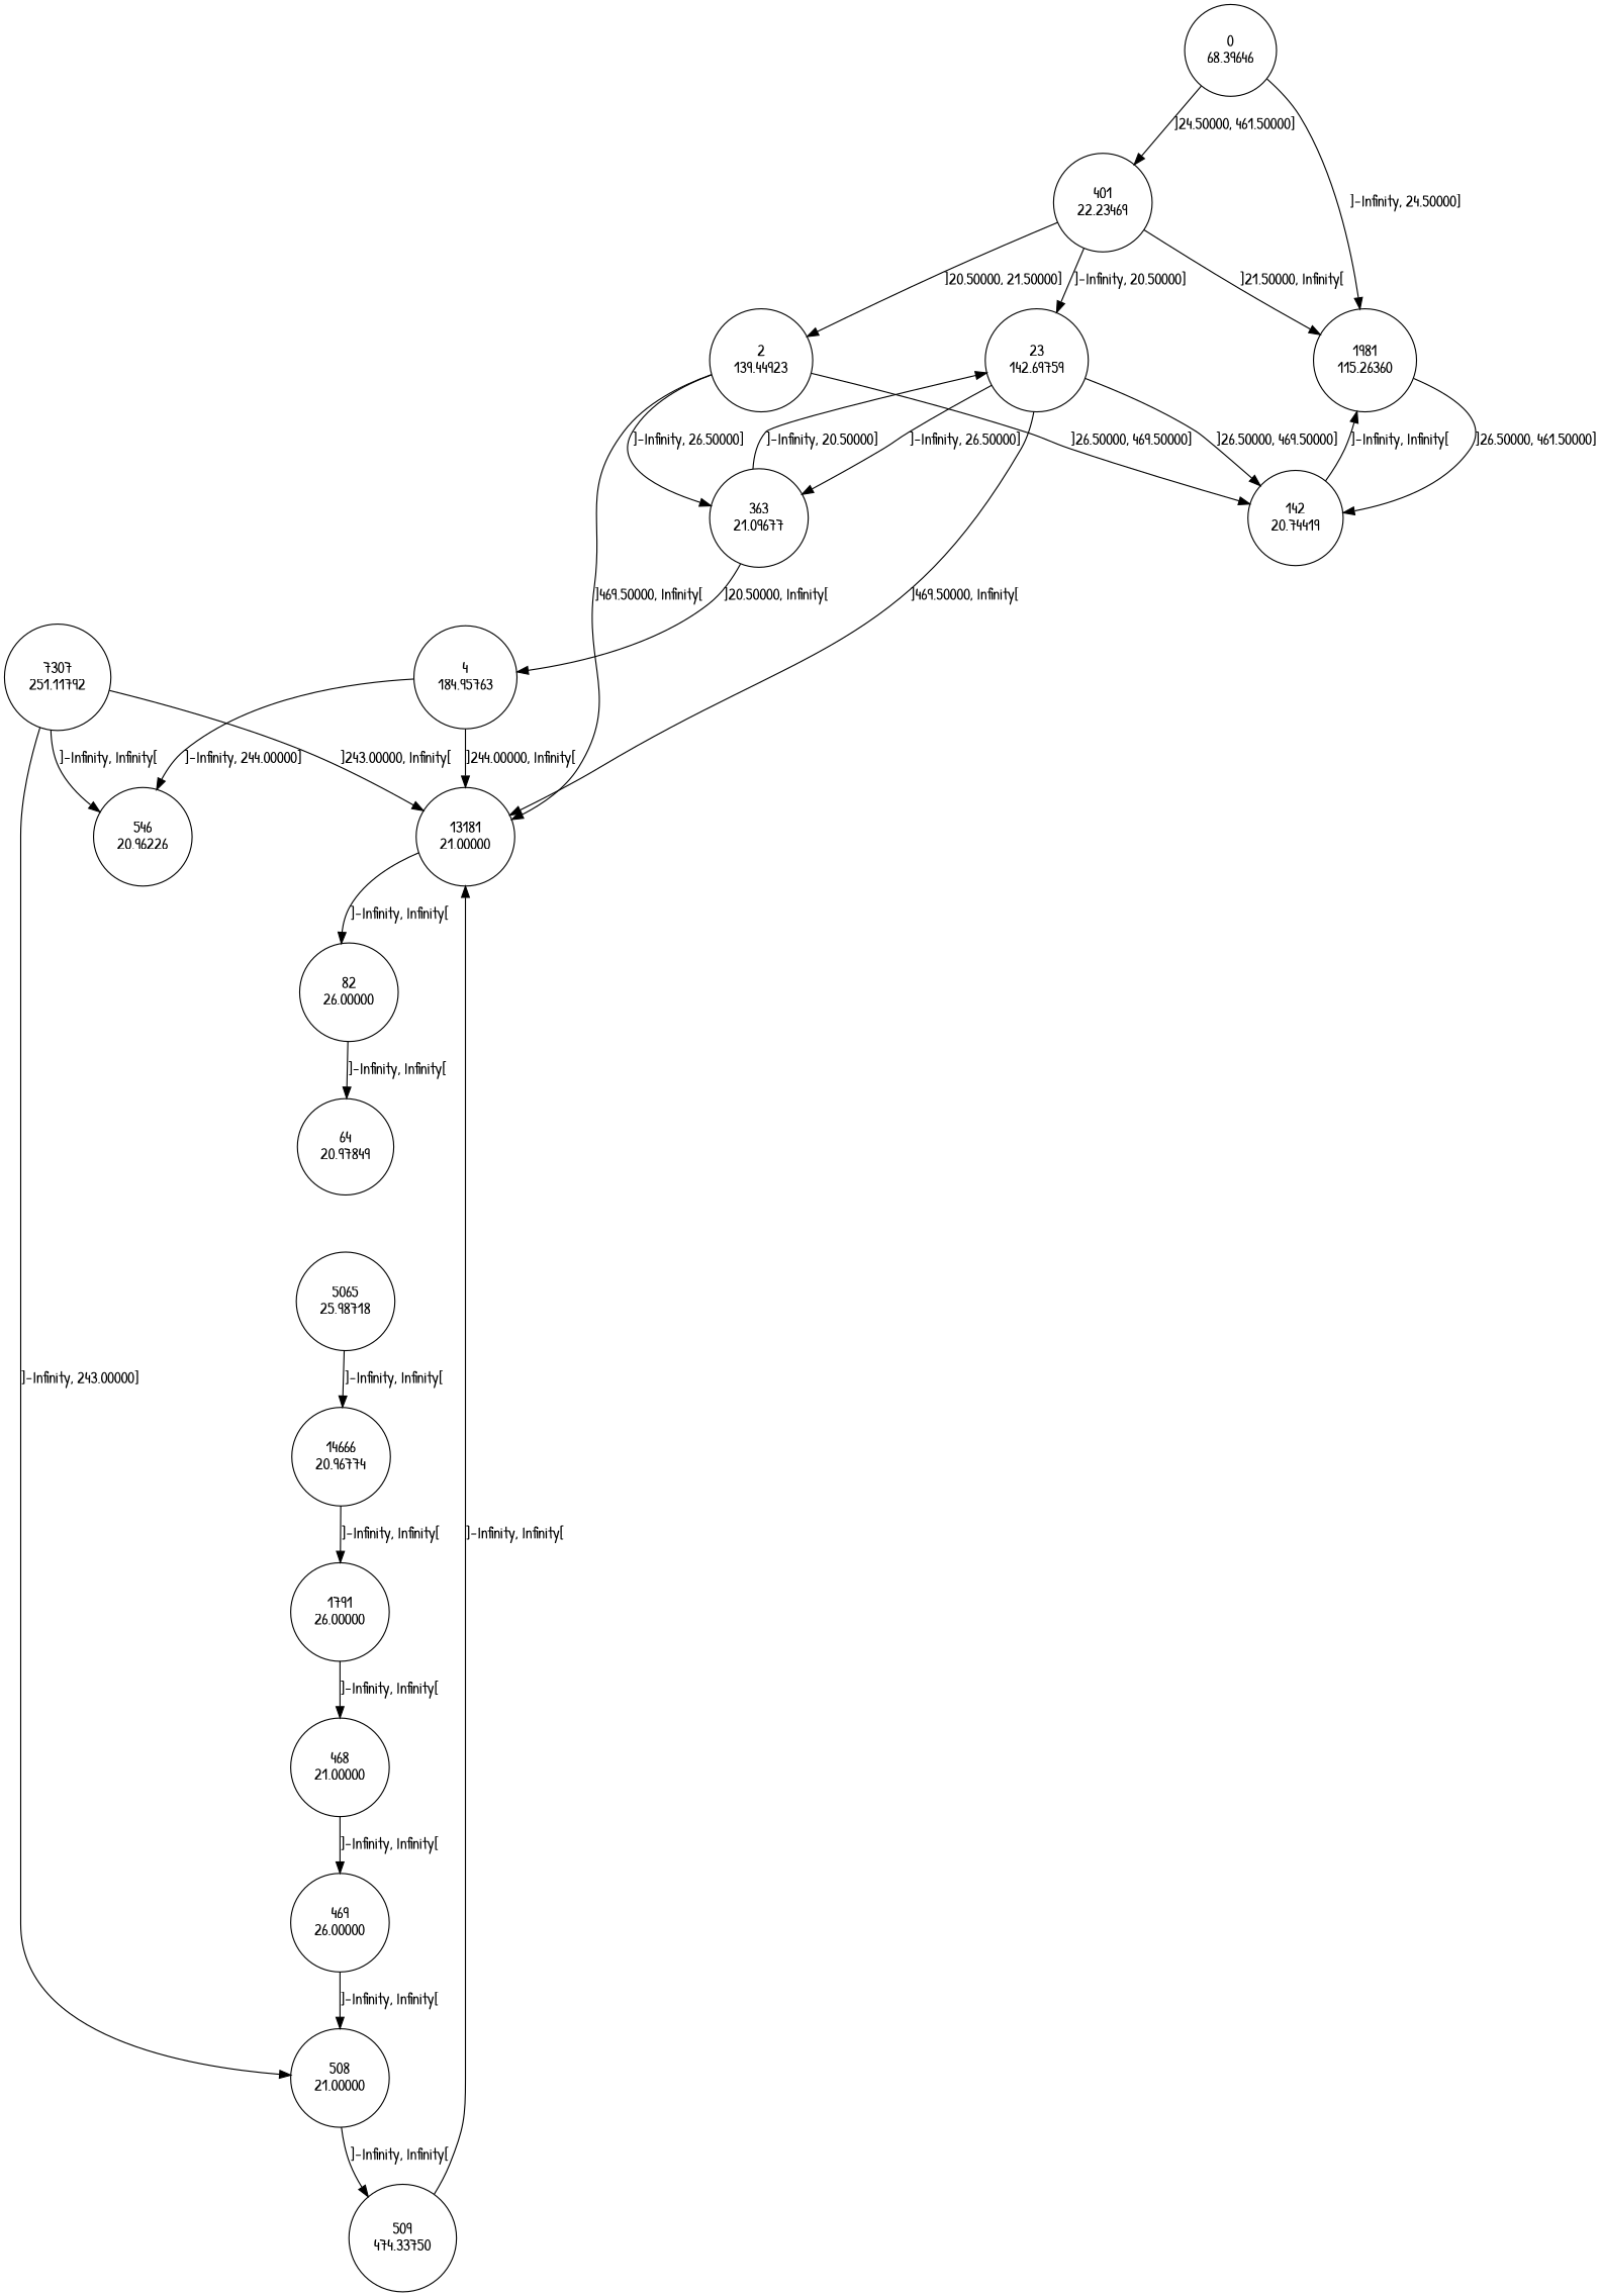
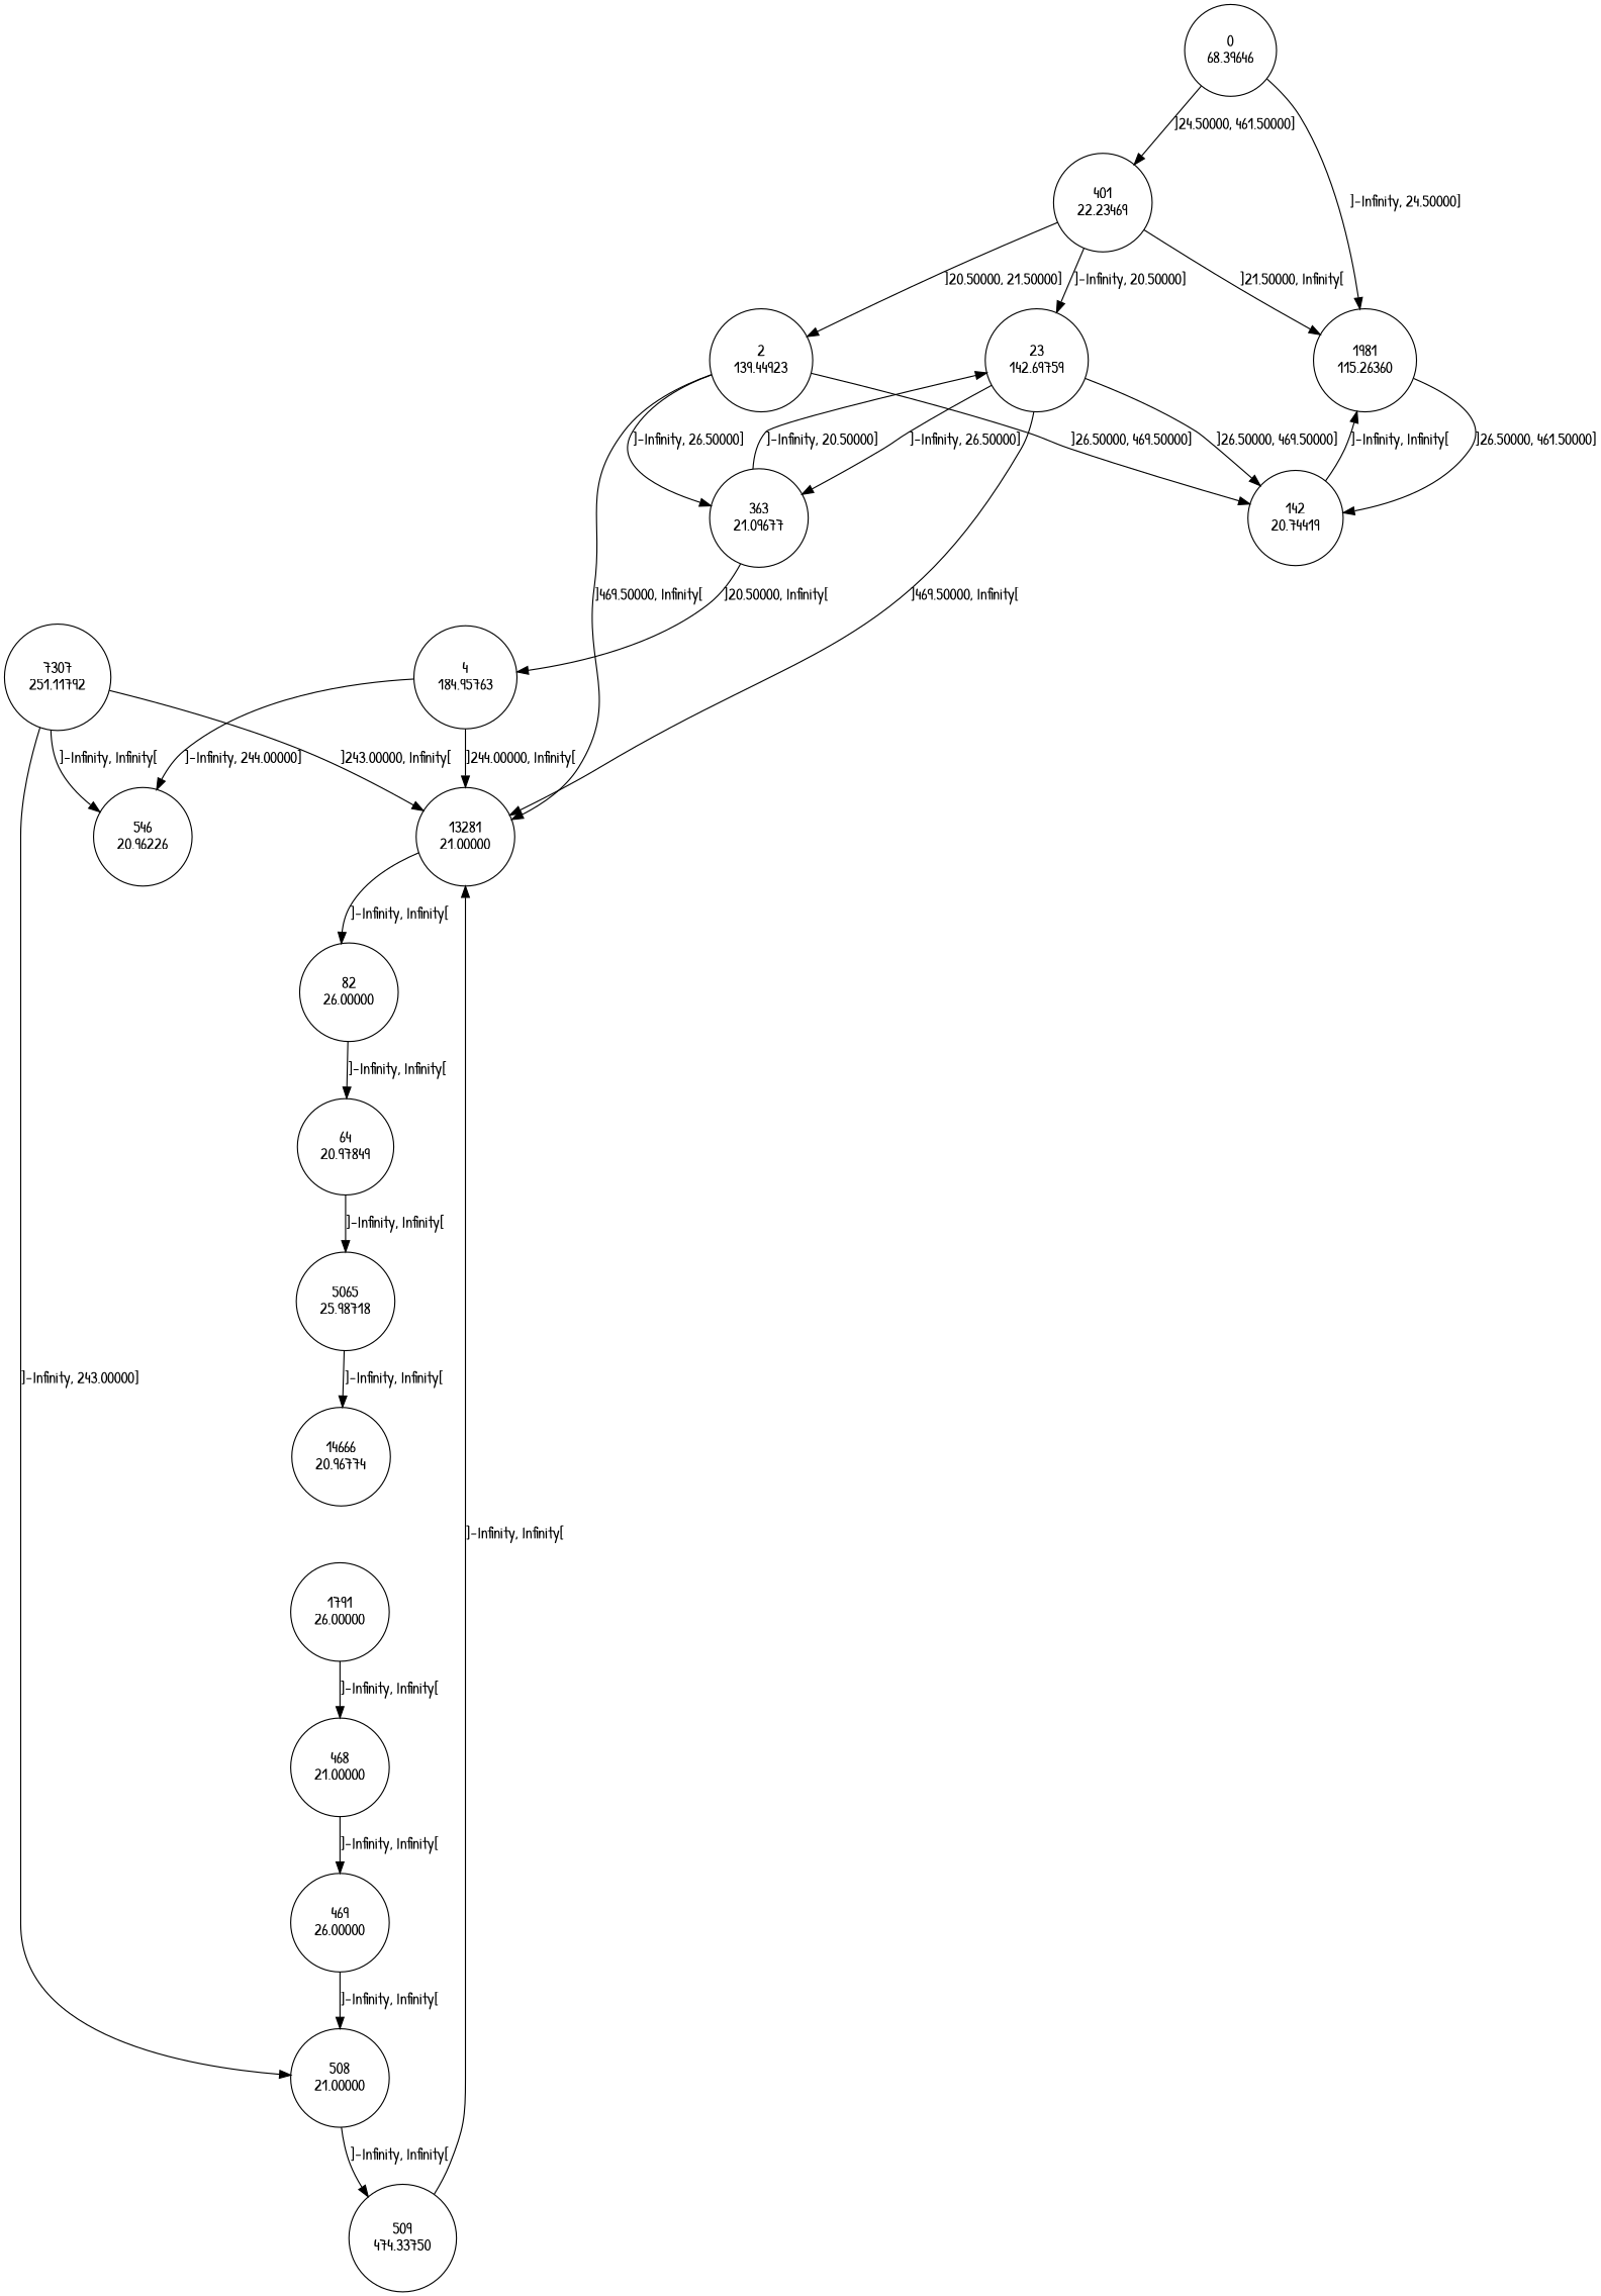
  digraph {
    fontname="Patrick Hand"
    node [fontname="Patrick Hand" shape=circle]
    edge [fontname="Patrick Hand"]
    n1 [label="0\n68.39646"]
    n2 [label="1981\n115.26360"]
    n3 [label="401\n22.23469"]
    n4 [label="142\n20.74419"]
    n5 [label="23\n142.69759"]
    n6 [label="2\n139.44923"]
-   n7 [label="13181\n21.00000"]
+   n7 [label="13281\n21.00000"]
    n8 [label="82\n26.00000"]
    n9 [label="363\n21.09677"]
    n10 [label="64\n20.97849"]
    n11 [label="5065\n25.98718"]
    n12 [label="14666\n20.96774"]
    n13 [label="1791\n26.00000"]
    n14 [label="468\n21.00000"]
    n15 [label="469\n26.00000"]
    n16 [label="508\n21.00000"]
    n17 [label="509\n474.33750"]
    n18 [label="4\n184.95763"]
    n19 [label="546\n20.96226"]
    n20 [label="7307\n251.11792"]
    n1 -> n2 [label="]-Infinity, 24.50000]"]
    n1 -> n3 [label="]24.50000, 461.50000]"]
    n2 -> n4 [label="]26.50000, 461.50000]"]
    n3 -> n2 [label="]21.50000, Infinity["]
    n3 -> n5 [label="]-Infinity, 20.50000]"]
    n3 -> n6 [label="]20.50000, 21.50000]"]
    n4 -> n2 [label="]-Infinity, Infinity["]
    n5 -> n4 [label="]26.50000, 469.50000]"]
    n5 -> n7 [label="]469.50000, Infinity["]
    n5 -> n9 [label="]-Infinity, 26.50000]"]
    n6 -> n4 [label="]26.50000, 469.50000]"]
    n6 -> n7 [label="]469.50000, Infinity["]
    n6 -> n9 [label="]-Infinity, 26.50000]"]
    n7 -> n8 [label="]-Infinity, Infinity["]
    n8 -> n10 [label="]-Infinity, Infinity["]
    n9 -> n5 [label="]-Infinity, 20.50000]"]
    n9 -> n18 [label="]20.50000, Infinity["]
+   n10 -> n11 [label="]-Infinity, Infinity["]
    n11 -> n12 [label="]-Infinity, Infinity["]
-   n12 -> n13 [label="]-Infinity, Infinity["]
    n13 -> n14 [label="]-Infinity, Infinity["]
    n14 -> n15 [label="]-Infinity, Infinity["]
    n15 -> n16 [label="]-Infinity, Infinity["]
    n16 -> n17 [label="]-Infinity, Infinity["]
    n17 -> n7 [label="]-Infinity, Infinity["]
    n18 -> n7 [label="]244.00000, Infinity["]
    n18 -> n19 [label="]-Infinity, 244.00000]"]
    n20 -> n7 [label="]243.00000, Infinity["]
    n20 -> n16 [label="]-Infinity, 243.00000]"]
    n20 -> n19 [label="]-Infinity, Infinity["]
  }
